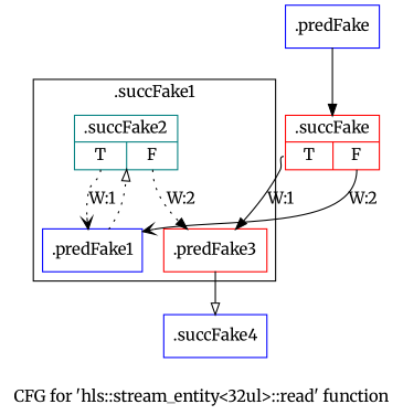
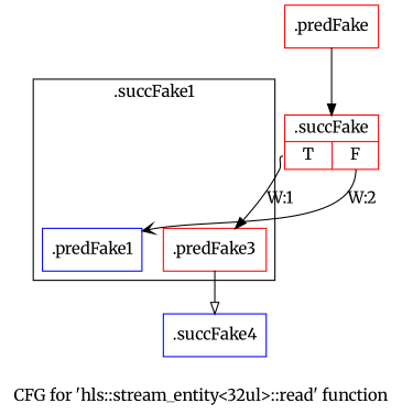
  digraph {
    fontname=Merriweather
    label="CFG for 'hls::stream_entity\<32ul\>::read' function"
    node [color=blue filename="/mnt/xilinx/Vitis_HLS/2021.2/include/hls_stream_thread_unsafe.h" fontname=Merriweather linenumber=142 shape=record]
    edge [arrowhead=normal execusionnum=1 filename="/mnt/xilinx/Vitis_HLS/2021.2/include/hls_stream_thread_unsafe.h" fontname=Merriweather style=solid]
    n1 [color=red label="{.predFake3}"]
    n2 [label="{.predFake1}" linenumber=121]
-   n3 [color=teal label="{.succFake2|{<s0>T|<s1>F}}" linenumber=121]
    n4 [label="{.succFake4}"]
-   n5 [label="{.predFake}" filename="" linenumber=""]
+   n5 [color=red label="{.predFake}" filename="" linenumber=""]
    n6 [color=red label="{.succFake|{<s0>T|<s1>F}}" linenumber=116]
    subgraph cluster_1 {
      invocationtime=2
      label=".succFake1"
      tripcount=0
      n1
      n2
-     n3
    }
    n1 -> n4 [arrowhead=onormal]
-   n2 -> n3 [arrowhead=onormal style=dotted]
-   n3 -> n1 [label="W:2" style=dotted tailport=s1]
-   n3 -> n2 [arrowhead=vee execusionnum=0 label="W:1" style=dotted tailport=s0]
    n5 -> n6
    n6 -> n1 [execusionnum=0 label="W:1" tailport=s0]
    n6 -> n2 [arrowhead=vee label="W:2" tailport=s1]
  }
